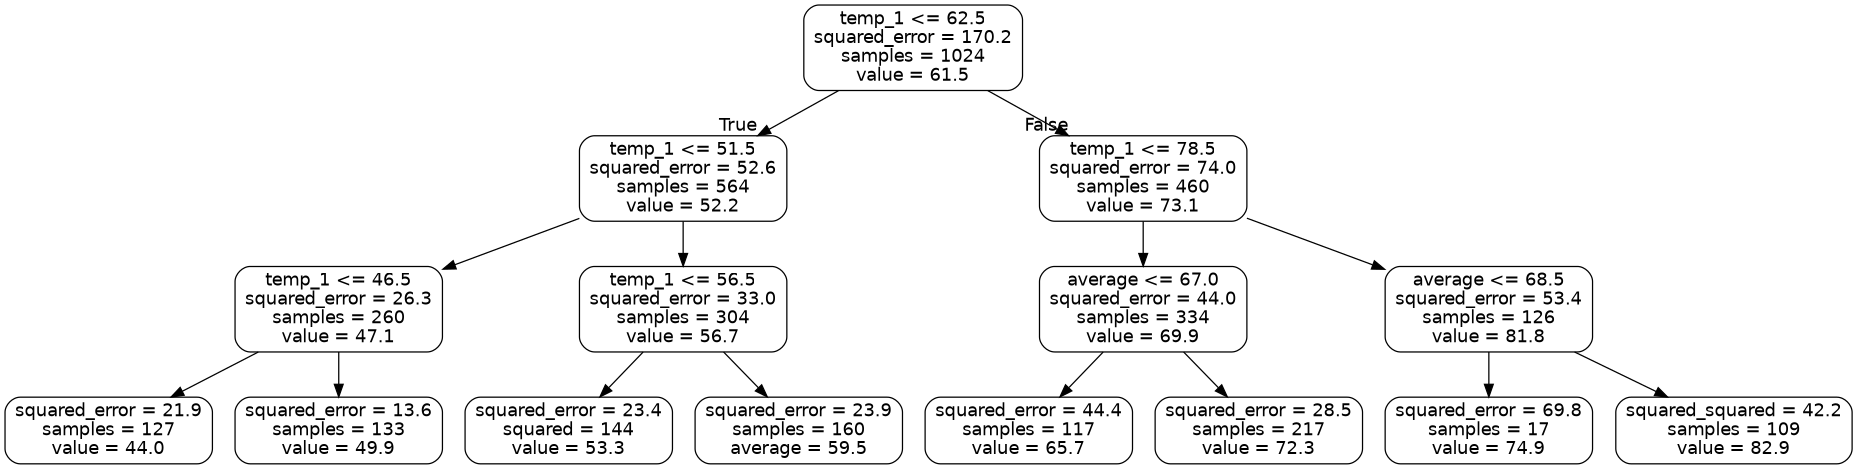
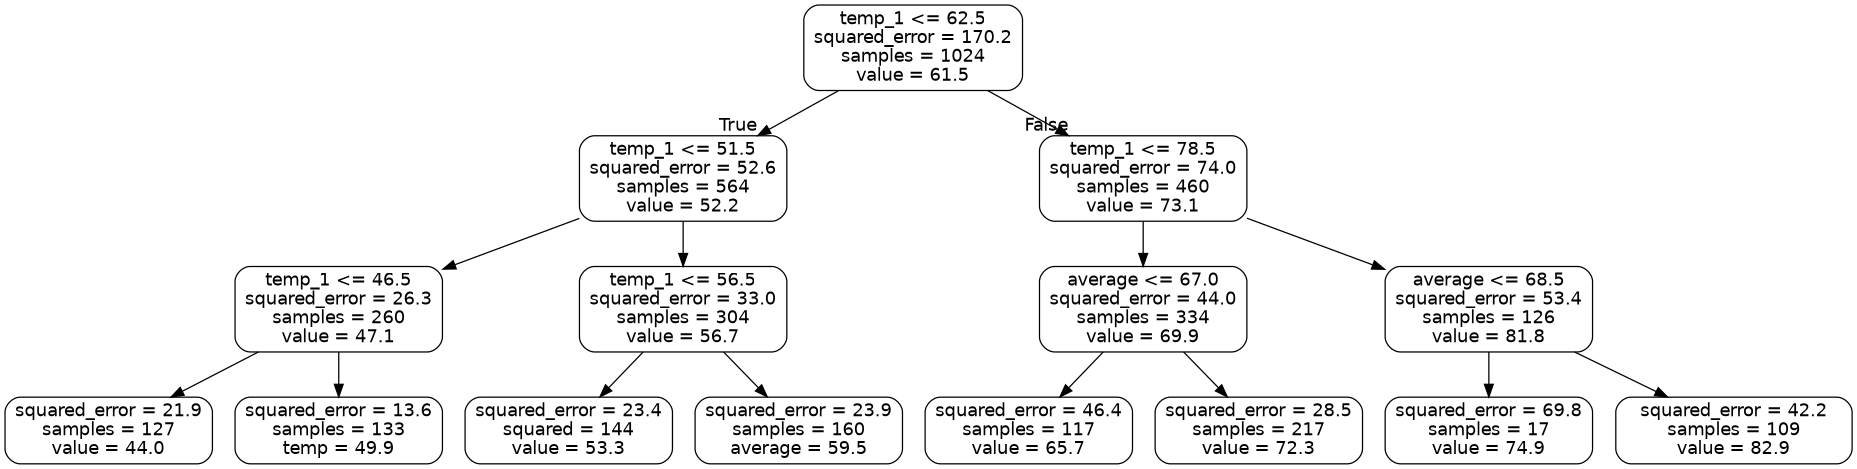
  digraph {
    node [color=black fontname=helvetica shape=box style=rounded]
    edge [fontname=helvetica]
    n1 [label="temp_1 <= 62.5\nsquared_error = 170.2\nsamples = 1024\nvalue = 61.5"]
    n2 [label="temp_1 <= 51.5\nsquared_error = 52.6\nsamples = 564\nvalue = 52.2"]
    n3 [label="temp_1 <= 78.5\nsquared_error = 74.0\nsamples = 460\nvalue = 73.1"]
    n4 [label="temp_1 <= 46.5\nsquared_error = 26.3\nsamples = 260\nvalue = 47.1"]
    n5 [label="temp_1 <= 56.5\nsquared_error = 33.0\nsamples = 304\nvalue = 56.7"]
    n6 [label="average <= 67.0\nsquared_error = 44.0\nsamples = 334\nvalue = 69.9"]
    n7 [label="average <= 68.5\nsquared_error = 53.4\nsamples = 126\nvalue = 81.8"]
    n8 [label="squared_error = 21.9\nsamples = 127\nvalue = 44.0"]
-   n9 [label="squared_error = 13.6\nsamples = 133\nvalue = 49.9"]
+   n9 [label="squared_error = 13.6\nsamples = 133\ntemp = 49.9"]
    n10 [label="squared_error = 23.4\nsquared = 144\nvalue = 53.3"]
    n11 [label="squared_error = 23.9\nsamples = 160\naverage = 59.5"]
-   n12 [label="squared_error = 44.4\nsamples = 117\nvalue = 65.7"]
+   n12 [label="squared_error = 46.4\nsamples = 117\nvalue = 65.7"]
    n13 [label="squared_error = 28.5\nsamples = 217\nvalue = 72.3"]
    n14 [label="squared_error = 69.8\nsamples = 17\nvalue = 74.9"]
-   n15 [label="squared_squared = 42.2\nsamples = 109\nvalue = 82.9"]
+   n15 [label="squared_error = 42.2\nsamples = 109\nvalue = 82.9"]
    n1 -> n2 [headlabel=True labelangle=45 labeldistance=2.5]
    n1 -> n3 [headlabel=False labelangle=-45 labeldistance=2.5]
    n2 -> n4
    n2 -> n5
    n3 -> n6
    n3 -> n7
    n4 -> n8
    n4 -> n9
    n5 -> n10
    n5 -> n11
    n6 -> n12
    n6 -> n13
    n7 -> n14
    n7 -> n15
  }
